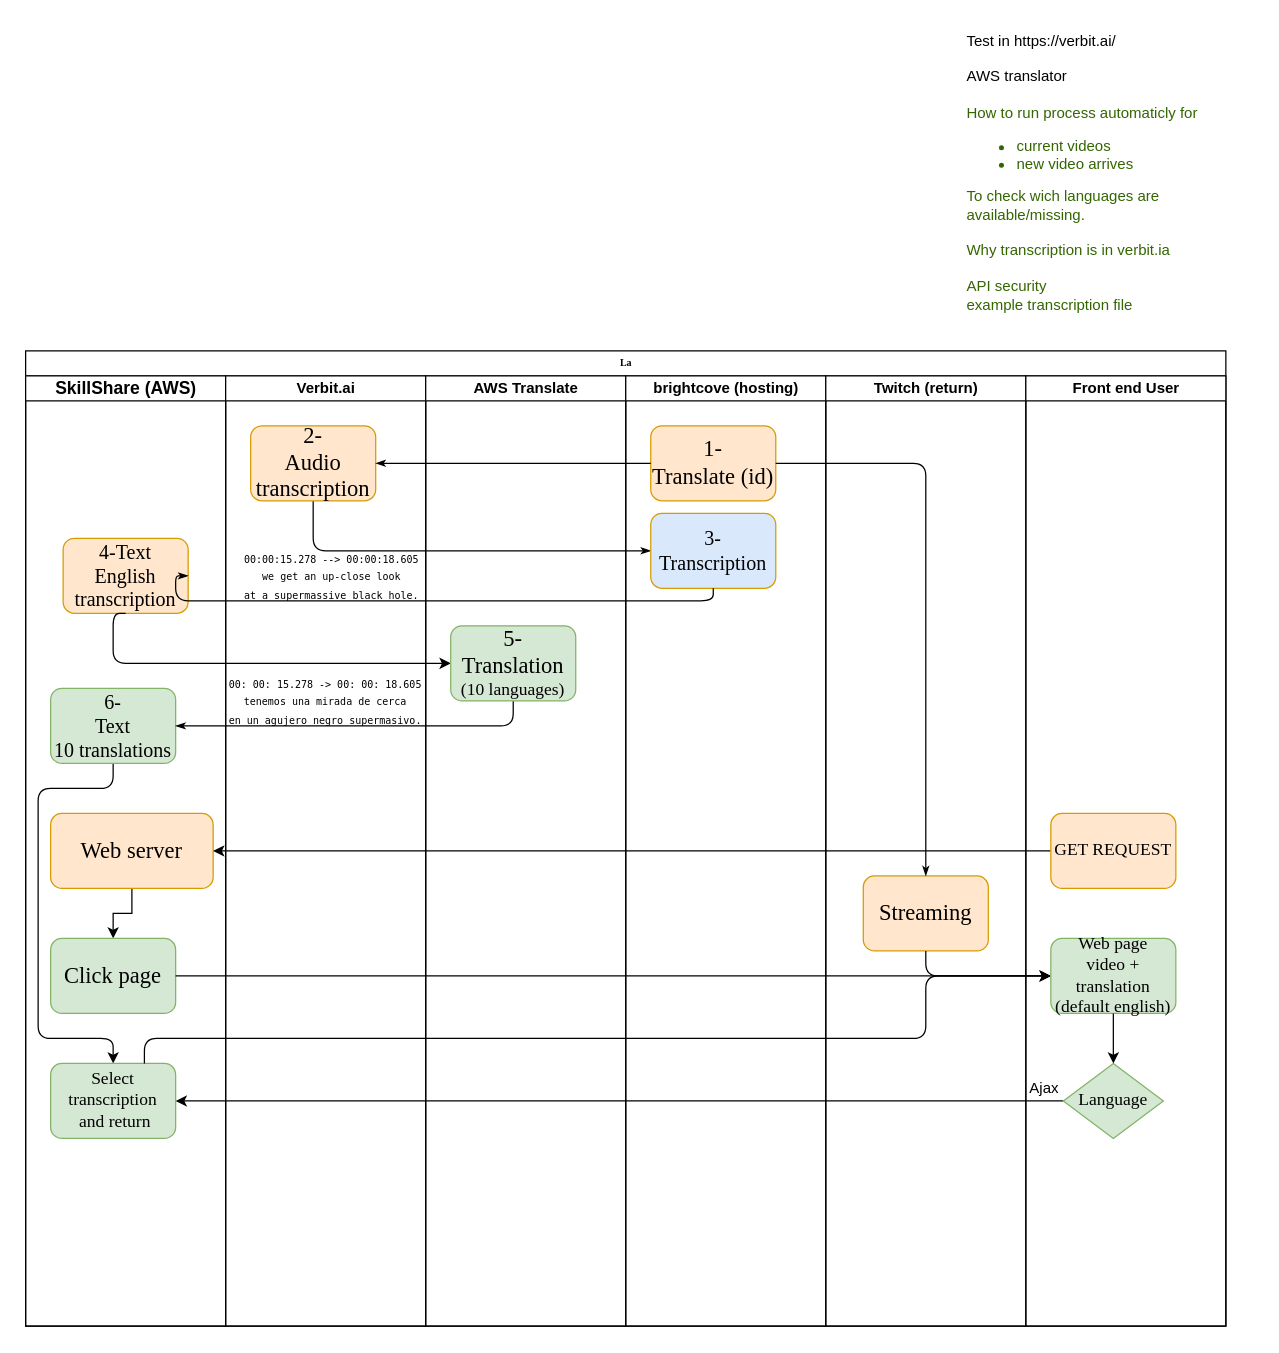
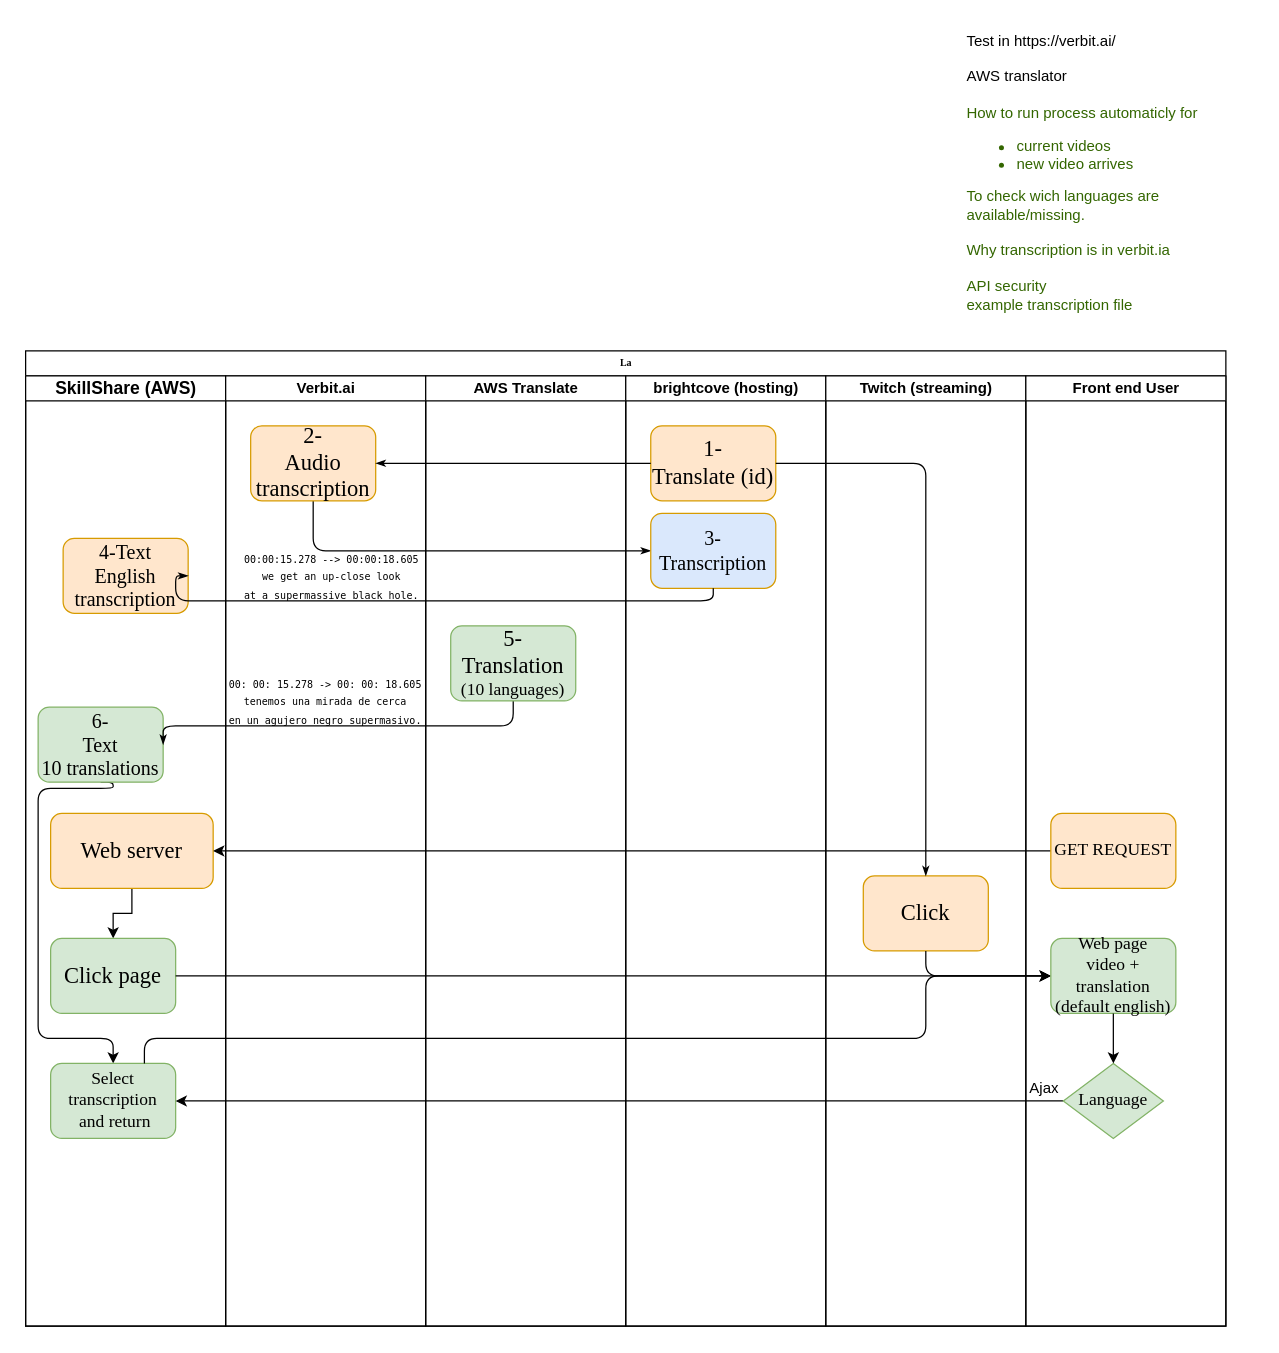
  <mxCell id="0" />
  <mxCell id="1" parent="0" />
  <mxCell id="2" value="Test in https://verbit.ai/&lt;br&gt;&lt;br&gt;AWS translator&lt;br&gt;&lt;br&gt;&lt;font color=&quot;#336600&quot;&gt;How to run process automaticly for&lt;br&gt;&lt;ul&gt;&lt;li&gt;&lt;font color=&quot;#336600&quot;&gt;current videos&lt;/font&gt;&lt;/li&gt;&lt;li&gt;&lt;font color=&quot;#336600&quot;&gt;new video arrives&lt;/font&gt;&lt;/li&gt;&lt;/ul&gt;&lt;div&gt;To check wich languages are available/missing.&lt;/div&gt;&lt;div&gt;&lt;br&gt;&lt;/div&gt;&lt;div&gt;Why transcription is in verbit.ia&lt;/div&gt;&lt;div&gt;&lt;br&gt;&lt;/div&gt;&lt;div&gt;API security&lt;/div&gt;&lt;div&gt;example transcription file&amp;nbsp;&lt;/div&gt;&lt;div&gt;&lt;br&gt;&lt;/div&gt;&lt;/font&gt;" style="text;html=1;strokeColor=none;fillColor=none;align=left;verticalAlign=middle;whiteSpace=wrap;rounded=0;" parent="1" vertex="1"><mxGeometry x="771" y="20" width="230" height="250" as="geometry" /></mxCell>
  <mxCell id="3" value="La" style="swimlane;html=1;childLayout=stackLayout;startSize=20;rounded=0;shadow=0;labelBackgroundColor=none;strokeWidth=1;fontFamily=Verdana;fontSize=8;align=center;" parent="1" vertex="1"><mxGeometry x="20" y="280" width="960" height="780" as="geometry" /></mxCell>
  <mxCell id="4" style="edgeStyle=orthogonalEdgeStyle;rounded=1;html=1;labelBackgroundColor=none;startArrow=none;startFill=0;startSize=5;endArrow=classicThin;endFill=1;endSize=5;jettySize=auto;orthogonalLoop=1;strokeWidth=1;fontFamily=Verdana;fontSize=8;entryX=0;entryY=0.5;entryDx=0;entryDy=0;" parent="3" source="18" target="22" edge="1"><mxGeometry relative="1" as="geometry"><Array as="points"><mxPoint x="230" y="160" /><mxPoint x="500" y="160" /></Array></mxGeometry></mxCell>
  <mxCell id="5" value="&lt;font style=&quot;font-size: 14px&quot;&gt;SkillShare (AWS)&lt;/font&gt;" style="swimlane;html=1;startSize=20;" parent="3" vertex="1"><mxGeometry y="20" width="160" height="760" as="geometry"><mxRectangle y="20" width="30" height="760" as="alternateBounds" /></mxGeometry></mxCell>
  <mxCell id="6" style="edgeStyle=orthogonalEdgeStyle;rounded=1;orthogonalLoop=1;jettySize=auto;html=1;entryX=0.5;entryY=0;entryDx=0;entryDy=0;exitX=0.5;exitY=1;exitDx=0;exitDy=0;" parent="5" source="9" target="12" edge="1"><mxGeometry relative="1" as="geometry"><mxPoint x="80" y="530" as="targetPoint" /><mxPoint x="80" y="390" as="sourcePoint" /><Array as="points"><mxPoint x="70" y="330" /><mxPoint x="10" y="330" /><mxPoint x="10" y="530" /><mxPoint x="70" y="530" /></Array></mxGeometry></mxCell>
  <mxCell id="7" style="edgeStyle=orthogonalEdgeStyle;rounded=0;orthogonalLoop=1;jettySize=auto;html=1;exitX=0.5;exitY=1;exitDx=0;exitDy=0;entryX=0.5;entryY=0;entryDx=0;entryDy=0;" parent="5" source="10" target="11" edge="1"><mxGeometry relative="1" as="geometry"><mxPoint x="10" y="600" as="targetPoint" /><mxPoint x="560" y="590" as="sourcePoint" /><Array as="points" /></mxGeometry></mxCell>
  <mxCell id="8" value="&lt;font size=&quot;3&quot;&gt;4-Text&lt;br&gt;English transcription&lt;br&gt;&lt;/font&gt;" style="rounded=1;whiteSpace=wrap;html=1;shadow=0;labelBackgroundColor=none;strokeWidth=1;fontFamily=Verdana;fontSize=8;align=center;fillColor=#ffe6cc;strokeColor=#d79b00;" parent="5" vertex="1"><mxGeometry x="30" y="130" width="100" height="60" as="geometry" /></mxCell>
- <mxCell id="9" value="&lt;font size=&quot;3&quot;&gt;6-&lt;br&gt;Text&lt;br&gt;10 translations&lt;br&gt;&lt;/font&gt;" style="rounded=1;whiteSpace=wrap;html=1;shadow=0;labelBackgroundColor=none;strokeWidth=1;fontFamily=Verdana;fontSize=8;align=center;fillColor=#d5e8d4;strokeColor=#82b366;" parent="5" vertex="1"><mxGeometry x="20" y="250" width="100" height="60" as="geometry" /></mxCell>
+ <mxCell id="9" value="&lt;font size=&quot;3&quot;&gt;6-&lt;br&gt;Text&lt;br&gt;10 translations&lt;br&gt;&lt;/font&gt;" style="rounded=1;whiteSpace=wrap;html=1;shadow=0;labelBackgroundColor=none;strokeWidth=1;fontFamily=Verdana;fontSize=8;align=center;fillColor=#d5e8d4;strokeColor=#82b366;" parent="5" vertex="1"><mxGeometry x="10" y="265" width="100" height="60" as="geometry" /></mxCell>
  <mxCell id="10" value="&lt;font style=&quot;font-size: 18px&quot;&gt;Web server&lt;/font&gt;" style="rounded=1;whiteSpace=wrap;html=1;shadow=0;labelBackgroundColor=none;strokeWidth=1;fontFamily=Verdana;fontSize=8;align=center;fillColor=#ffe6cc;strokeColor=#d79b00;" parent="5" vertex="1"><mxGeometry x="20" y="350" width="130" height="60" as="geometry" /></mxCell>
  <mxCell id="11" value="&lt;font style=&quot;font-size: 18px&quot;&gt;Click page&lt;/font&gt;" style="rounded=1;whiteSpace=wrap;html=1;shadow=0;labelBackgroundColor=none;strokeWidth=1;fontFamily=Verdana;fontSize=8;align=center;fillColor=#d5e8d4;strokeColor=#82b366;" parent="5" vertex="1"><mxGeometry x="20" y="450" width="100" height="60" as="geometry" /></mxCell>
  <mxCell id="12" value="&lt;font style=&quot;font-size: 14px&quot;&gt;Select transcription&lt;br&gt;&amp;nbsp;and return&lt;/font&gt;" style="rounded=1;whiteSpace=wrap;html=1;shadow=0;labelBackgroundColor=none;strokeWidth=1;fontFamily=Verdana;fontSize=8;align=center;fillColor=#d5e8d4;strokeColor=#82b366;" parent="5" vertex="1"><mxGeometry x="20" y="550" width="100" height="60" as="geometry" /></mxCell>
- <mxCell id="13" style="edgeStyle=orthogonalEdgeStyle;rounded=1;orthogonalLoop=1;jettySize=auto;html=1;exitX=0.5;exitY=1;exitDx=0;exitDy=0;entryX=0;entryY=0.5;entryDx=0;entryDy=0;" parent="3" source="8" target="20" edge="1"><mxGeometry relative="1" as="geometry"><mxPoint x="340" y="460" as="targetPoint" /><mxPoint x="120" y="350" as="sourcePoint" /><Array as="points"><mxPoint x="70" y="250" /></Array></mxGeometry></mxCell>
  <mxCell id="14" style="edgeStyle=orthogonalEdgeStyle;rounded=1;html=1;labelBackgroundColor=none;startArrow=none;startFill=0;startSize=5;endArrow=classicThin;endFill=1;endSize=5;jettySize=auto;orthogonalLoop=1;strokeWidth=1;fontFamily=Verdana;fontSize=8;exitX=0.5;exitY=1;exitDx=0;exitDy=0;entryX=1;entryY=0.5;entryDx=0;entryDy=0;" parent="3" source="20" target="9" edge="1"><mxGeometry relative="1" as="geometry"><mxPoint x="250" y="210" as="sourcePoint" /><mxPoint x="120" y="440" as="targetPoint" /><Array as="points"><mxPoint x="390" y="300" /></Array></mxGeometry></mxCell>
  <mxCell id="15" value="Verbit.ai" style="swimlane;html=1;startSize=20;" parent="3" vertex="1"><mxGeometry x="160" y="20" width="160" height="760" as="geometry" /></mxCell>
  <mxCell id="16" value="&lt;pre&gt;&lt;span class=&quot;tlid-translation translation&quot; lang=&quot;es&quot;&gt;&lt;font style=&quot;font-size: 8px&quot;&gt;&lt;span title=&quot;&quot;&gt;00: 00: 15.278 -&amp;gt; 00: 00: 18.605&lt;/span&gt;&lt;br&gt;&lt;span title=&quot;&quot;&gt;tenemos una mirada de cerca&lt;/span&gt;&lt;br&gt;&lt;span title=&quot;&quot; class=&quot;&quot;&gt;en un agujero negro supermasivo.&lt;/span&gt;&lt;/font&gt;&lt;/span&gt;&lt;br&gt;&lt;/pre&gt;" style="text;html=1;strokeColor=none;fillColor=none;align=center;verticalAlign=middle;whiteSpace=wrap;rounded=0;" parent="15" vertex="1"><mxGeometry x="5" y="230" width="150" height="60" as="geometry" /></mxCell>
  <mxCell id="17" value="&lt;pre&gt;&lt;font style=&quot;font-size: 8px&quot;&gt;00:00:15.278 --&amp;gt; 00:00:18.605&lt;br/&gt;we get an up-close look&lt;br/&gt;at a supermassive black hole.&lt;/font&gt;&lt;/pre&gt;" style="text;html=1;strokeColor=none;fillColor=none;align=center;verticalAlign=middle;whiteSpace=wrap;rounded=0;" parent="15" vertex="1"><mxGeometry x="10" y="130" width="150" height="60" as="geometry" /></mxCell>
  <mxCell id="18" value="&lt;font style=&quot;font-size: 18px&quot;&gt;2-&lt;br&gt;Audio transcription&lt;/font&gt;" style="rounded=1;whiteSpace=wrap;html=1;shadow=0;labelBackgroundColor=none;strokeWidth=1;fontFamily=Verdana;fontSize=8;align=center;fillColor=#ffe6cc;strokeColor=#d79b00;" parent="15" vertex="1"><mxGeometry x="20" y="40" width="100" height="60" as="geometry" /></mxCell>
  <mxCell id="19" value="AWS Translate" style="swimlane;html=1;startSize=20;" parent="3" vertex="1"><mxGeometry x="320" y="20" width="160" height="760" as="geometry" /></mxCell>
  <mxCell id="20" value="&lt;font&gt;&lt;span style=&quot;font-size: 18px&quot;&gt;5-&lt;br&gt;Translation&lt;/span&gt;&lt;br&gt;&lt;font style=&quot;font-size: 14px&quot;&gt;(10 languages)&lt;/font&gt;&lt;br&gt;&lt;/font&gt;" style="rounded=1;whiteSpace=wrap;html=1;shadow=0;labelBackgroundColor=none;strokeWidth=1;fontFamily=Verdana;fontSize=8;align=center;fillColor=#d5e8d4;strokeColor=#82b366;" parent="19" vertex="1"><mxGeometry x="20" y="200" width="100" height="60" as="geometry" /></mxCell>
  <mxCell id="21" value="brightcove (hosting)" style="swimlane;html=1;startSize=20;" parent="3" vertex="1"><mxGeometry x="480" y="20" width="160" height="760" as="geometry" /></mxCell>
  <mxCell id="22" value="&lt;h1&gt;&lt;span style=&quot;font-weight: normal&quot;&gt;3-Transcription&lt;/span&gt;&lt;/h1&gt;" style="rounded=1;whiteSpace=wrap;html=1;shadow=0;labelBackgroundColor=none;strokeWidth=1;fontFamily=Verdana;fontSize=8;align=center;fillColor=#dae8fc;strokeColor=#d79b00;" parent="21" vertex="1"><mxGeometry x="20" y="110" width="100" height="60" as="geometry" /></mxCell>
  <mxCell id="23" value="&lt;font style=&quot;font-size: 18px&quot;&gt;1-&lt;br&gt;Translate (id)&lt;br&gt;&lt;/font&gt;" style="rounded=1;whiteSpace=wrap;html=1;shadow=0;labelBackgroundColor=none;strokeWidth=1;fontFamily=Verdana;fontSize=8;align=center;fillColor=#ffe6cc;strokeColor=#d79b00;" parent="21" vertex="1"><mxGeometry x="20" y="40" width="100" height="60" as="geometry" /></mxCell>
- <mxCell id="24" value="Twitch (return)" style="swimlane;html=1;startSize=20;" parent="3" vertex="1"><mxGeometry x="640" y="20" width="160" height="760" as="geometry" /></mxCell>
- <mxCell id="25" value="&lt;font style=&quot;font-size: 18px&quot;&gt;Streaming&lt;/font&gt;" style="rounded=1;whiteSpace=wrap;html=1;shadow=0;labelBackgroundColor=none;strokeWidth=1;fontFamily=Verdana;fontSize=8;align=center;fillColor=#ffe6cc;strokeColor=#d79b00;" parent="24" vertex="1"><mxGeometry x="30" y="400" width="100" height="60" as="geometry" /></mxCell>
+ <mxCell id="24" value="Twitch (streaming)" style="swimlane;html=1;startSize=20;" parent="3" vertex="1"><mxGeometry x="640" y="20" width="160" height="760" as="geometry" /></mxCell>
+ <mxCell id="25" value="&lt;font style=&quot;font-size: 18px&quot;&gt;Click&lt;/font&gt;" style="rounded=1;whiteSpace=wrap;html=1;shadow=0;labelBackgroundColor=none;strokeWidth=1;fontFamily=Verdana;fontSize=8;align=center;fillColor=#ffe6cc;strokeColor=#d79b00;" parent="24" vertex="1"><mxGeometry x="30" y="400" width="100" height="60" as="geometry" /></mxCell>
  <mxCell id="26" style="edgeStyle=orthogonalEdgeStyle;rounded=0;orthogonalLoop=1;jettySize=auto;html=1;exitX=0;exitY=0.5;exitDx=0;exitDy=0;entryX=1;entryY=0.5;entryDx=0;entryDy=0;" parent="3" source="39" target="10" edge="1"><mxGeometry relative="1" as="geometry"><mxPoint x="120" y="470" as="targetPoint" /><mxPoint x="80" y="510" as="sourcePoint" /></mxGeometry></mxCell>
  <mxCell id="27" style="edgeStyle=orthogonalEdgeStyle;rounded=1;orthogonalLoop=1;jettySize=auto;html=1;exitX=0;exitY=0.5;exitDx=0;exitDy=0;entryX=1;entryY=0.5;entryDx=0;entryDy=0;" parent="3" source="37" target="12" edge="1"><mxGeometry relative="1" as="geometry"><mxPoint x="130" y="660" as="targetPoint" /><mxPoint x="130" y="580" as="sourcePoint" /></mxGeometry></mxCell>
  <mxCell id="28" style="edgeStyle=orthogonalEdgeStyle;rounded=1;html=1;labelBackgroundColor=none;startArrow=none;startFill=0;startSize=5;endArrow=classicThin;endFill=1;endSize=5;jettySize=auto;orthogonalLoop=1;strokeWidth=1;fontFamily=Verdana;fontSize=8;entryX=1;entryY=0.5;entryDx=0;entryDy=0;exitX=0;exitY=0.5;exitDx=0;exitDy=0;" parent="3" source="23" target="18" edge="1"><mxGeometry relative="1" as="geometry"><Array as="points"><mxPoint x="490" y="90" /><mxPoint x="490" y="90" /></Array><mxPoint x="500" y="130" as="sourcePoint" /><mxPoint x="230" y="140" as="targetPoint" /></mxGeometry></mxCell>
  <mxCell id="29" style="edgeStyle=orthogonalEdgeStyle;rounded=1;html=1;labelBackgroundColor=none;startArrow=none;startFill=0;startSize=5;endArrow=classicThin;endFill=1;endSize=5;jettySize=auto;orthogonalLoop=1;strokeWidth=1;fontFamily=Verdana;fontSize=8;entryX=1;entryY=0.5;entryDx=0;entryDy=0;" parent="3" source="22" target="8" edge="1"><mxGeometry relative="1" as="geometry"><mxPoint x="90" y="245" as="targetPoint" /><Array as="points"><mxPoint x="550" y="200" /><mxPoint x="120" y="200" /></Array></mxGeometry></mxCell>
  <mxCell id="30" style="edgeStyle=orthogonalEdgeStyle;rounded=1;html=1;labelBackgroundColor=none;startArrow=none;startFill=0;startSize=5;endArrow=classicThin;endFill=1;endSize=5;jettySize=auto;orthogonalLoop=1;strokeWidth=1;fontFamily=Verdana;fontSize=8;exitX=1;exitY=0.5;exitDx=0;exitDy=0;entryX=0.5;entryY=0;entryDx=0;entryDy=0;" parent="3" source="23" target="25" edge="1"><mxGeometry relative="1" as="geometry"><mxPoint x="610" y="100" as="sourcePoint" /><mxPoint x="80" y="550" as="targetPoint" /><Array as="points"><mxPoint x="720" y="90" /></Array></mxGeometry></mxCell>
  <mxCell id="31" style="edgeStyle=orthogonalEdgeStyle;rounded=0;orthogonalLoop=1;jettySize=auto;html=1;exitX=1;exitY=0.5;exitDx=0;exitDy=0;entryX=0;entryY=0.5;entryDx=0;entryDy=0;" parent="3" source="11" target="36" edge="1"><mxGeometry relative="1" as="geometry"><mxPoint x="440" y="440" as="targetPoint" /><mxPoint x="80" y="300" as="sourcePoint" /></mxGeometry></mxCell>
  <mxCell id="32" style="edgeStyle=orthogonalEdgeStyle;rounded=1;orthogonalLoop=1;jettySize=auto;html=1;exitX=0.75;exitY=0;exitDx=0;exitDy=0;entryX=0;entryY=0.5;entryDx=0;entryDy=0;" parent="3" source="12" target="36" edge="1"><mxGeometry relative="1" as="geometry"><mxPoint x="510" y="580" as="targetPoint" /><mxPoint x="130" y="580" as="sourcePoint" /><Array as="points"><mxPoint x="95" y="550" /><mxPoint x="720" y="550" /><mxPoint x="720" y="500" /></Array></mxGeometry></mxCell>
  <mxCell id="33" value="" style="endArrow=classic;html=1;rounded=1;edgeStyle=orthogonalEdgeStyle;exitX=0.5;exitY=1;exitDx=0;exitDy=0;entryX=0;entryY=0.5;entryDx=0;entryDy=0;" parent="3" source="25" target="36" edge="1"><mxGeometry width="50" height="50" relative="1" as="geometry"><mxPoint x="630" y="590" as="sourcePoint" /><mxPoint x="600" y="500" as="targetPoint" /></mxGeometry></mxCell>
  <mxCell id="34" value="Front end User" style="swimlane;html=1;startSize=20;" parent="3" vertex="1"><mxGeometry x="800" y="20" width="160" height="760" as="geometry" /></mxCell>
  <mxCell id="35" value="Ajax" style="text;html=1;strokeColor=none;fillColor=none;align=center;verticalAlign=middle;whiteSpace=wrap;rounded=0;" parent="34" vertex="1"><mxGeometry x="-10" y="560" width="50" height="20" as="geometry" /></mxCell>
  <mxCell id="36" value="&lt;font style=&quot;font-size: 14px&quot;&gt;Web page&lt;br&gt;video + translation&lt;br&gt;(default english)&lt;/font&gt;" style="rounded=1;whiteSpace=wrap;html=1;shadow=0;labelBackgroundColor=none;strokeWidth=1;fontFamily=Verdana;fontSize=8;align=center;fillColor=#d5e8d4;strokeColor=#82b366;" parent="34" vertex="1"><mxGeometry x="20" y="450" width="100" height="60" as="geometry" /></mxCell>
  <mxCell id="37" value="&lt;font style=&quot;font-size: 14px&quot;&gt;Language&lt;/font&gt;" style="rhombus;whiteSpace=wrap;html=1;rounded=0;shadow=0;labelBackgroundColor=none;strokeWidth=1;fontFamily=Verdana;fontSize=8;align=center;fillColor=#d5e8d4;strokeColor=#82b366;" parent="34" vertex="1"><mxGeometry x="30" y="550" width="80" height="60" as="geometry" /></mxCell>
  <mxCell id="38" value="" style="endArrow=classic;html=1;rounded=1;edgeStyle=orthogonalEdgeStyle;entryX=0.5;entryY=0;entryDx=0;entryDy=0;exitX=0.5;exitY=1;exitDx=0;exitDy=0;" parent="34" source="36" target="37" edge="1"><mxGeometry width="50" height="50" relative="1" as="geometry"><mxPoint x="-150" y="590.0" as="sourcePoint" /><mxPoint x="-180" y="500" as="targetPoint" /></mxGeometry></mxCell>
  <mxCell id="39" value="&lt;font style=&quot;font-size: 14px&quot;&gt;GET REQUEST&lt;/font&gt;" style="rounded=1;whiteSpace=wrap;html=1;shadow=0;labelBackgroundColor=none;strokeWidth=1;fontFamily=Verdana;fontSize=8;align=center;fillColor=#ffe6cc;strokeColor=#d79b00;" parent="34" vertex="1"><mxGeometry x="20" y="350" width="100" height="60" as="geometry" /></mxCell>
